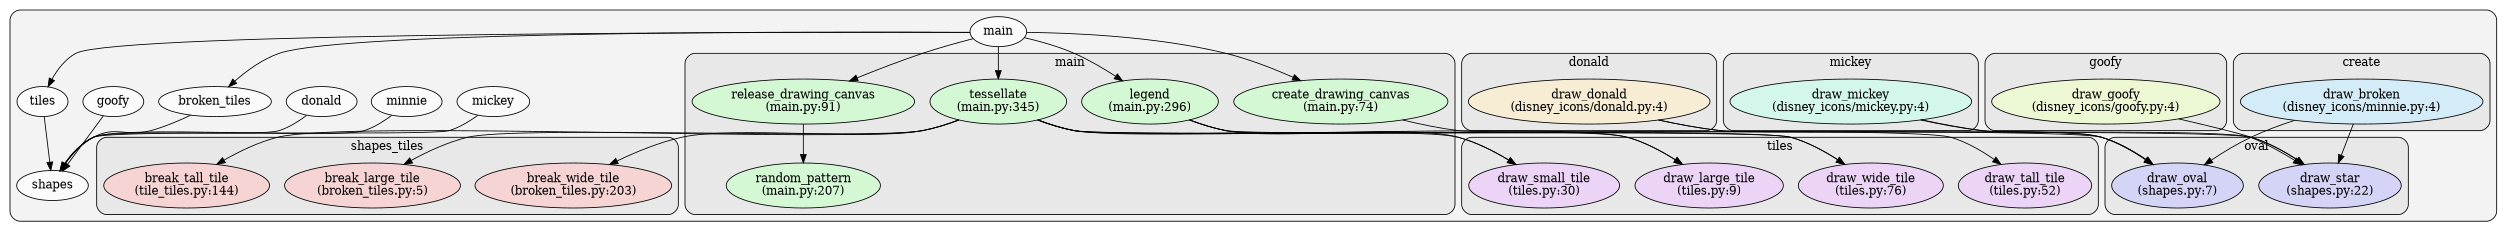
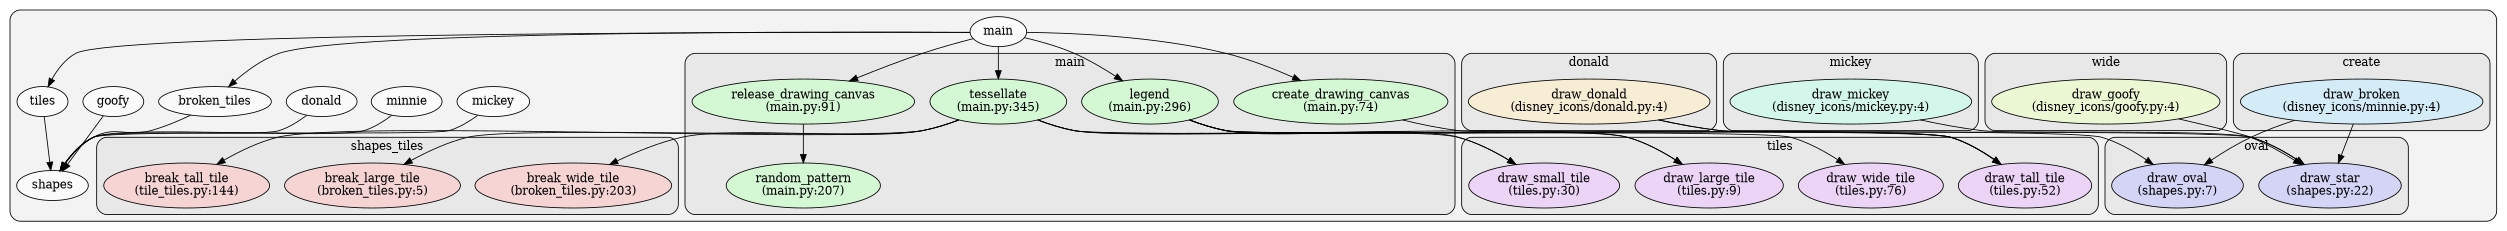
  digraph {
    clusterrank=local
    rankdir=TB
    node [fillcolor="#ffffffb2" fontcolor="#000000" group=3 style=filled]
    edge [color="#000000" style=solid]
    n1 [fillcolor="#feccccb2" group=0 label="break_large_tile\n(broken_tiles.py:5)"]
    n2 [fillcolor="#feccccb2" group=0 label="break_tall_tile\n(tile_tiles.py:144)"]
    n3 [fillcolor="#feccccb2" group=0 label="break_wide_tile\n(broken_tiles.py:203)"]
    n4 [fillcolor="#feeeccb2" group=1 label="draw_donald\n(disney_icons/donald.py:4)"]
    n5 [fillcolor="#edfeccb2" group=2 label="draw_goofy\n(disney_icons/goofy.py:4)"]
    n6 [fillcolor="#ccfeccb2" label="create_drawing_canvas\n(main.py:74)"]
    n7 [fillcolor="#ccfeccb2" label="legend\n(main.py:296)"]
    n8 [fillcolor="#ccfeccb2" label="random_pattern\n(main.py:207)"]
    n9 [fillcolor="#ccfeccb2" label="release_drawing_canvas\n(main.py:91)"]
    n10 [fillcolor="#ccfeccb2" label="tessellate\n(main.py:345)"]
    n11 [fillcolor="#ccfeeeb2" group=4 label="draw_mickey\n(disney_icons/mickey.py:4)"]
    n12 [fillcolor="#ccedfeb2" group=5 label="draw_broken\n(disney_icons/minnie.py:4)"]
    n13 [fillcolor="#ccccfeb2" group=6 label="draw_oval\n(shapes.py:7)"]
    n14 [fillcolor="#ccccfeb2" group=6 label="draw_star\n(shapes.py:22)"]
    n15 [fillcolor="#eeccfeb2" group=7 label="draw_large_tile\n(tiles.py:9)"]
    n16 [fillcolor="#eeccfeb2" group=7 label="draw_small_tile\n(tiles.py:30)"]
    n17 [fillcolor="#eeccfeb2" group=7 label="draw_tall_tile\n(tiles.py:52)"]
    n18 [fillcolor="#eeccfeb2" group=7 label="draw_wide_tile\n(tiles.py:76)"]
    n19 [group=0 label=broken_tiles]
    n20 [group=1 label=donald]
    n21 [group=2 label=goofy]
    n22 [label=main]
    n23 [group=4 label=mickey]
    n24 [group=5 label=minnie]
    n25 [group=6 label=shapes]
    n26 [group=7 label=tiles]
    subgraph cluster_1 {
      fillcolor="#80808018"
      style="filled,rounded"
      n19
      n20
      n21
      n22
      n23
      n24
      n25
      n26
      subgraph cluster_2 {
        fillcolor="#80808018"
        label=shapes_tiles
        style="filled,rounded"
        n1
        n2
        n3
      }
      subgraph cluster_3 {
        fillcolor="#80808018"
        label=donald
        style="filled,rounded"
        n4
      }
      subgraph cluster_4 {
        fillcolor="#80808018"
-       label=goofy
+       label=wide
        style="filled,rounded"
        n5
      }
      subgraph cluster_5 {
        fillcolor="#80808018"
        label=main
        style="filled,rounded"
        n6
        n7
        n8
        n9
        n10
      }
      subgraph cluster_6 {
        fillcolor="#80808018"
        label=mickey
        style="filled,rounded"
        n11
      }
      subgraph cluster_7 {
        fillcolor="#80808018"
        label=create
        style="filled,rounded"
        n12
      }
      subgraph cluster_8 {
        fillcolor="#80808018"
        label=oval
        style="filled,rounded"
        n13
        n14
      }
      subgraph cluster_9 {
        fillcolor="#80808018"
        label=tiles
        style="filled,rounded"
        n15
        n16
        n17
        n18
      }
    }
-   n4 -> n13
+   n4 -> n17
    n4 -> n14
    n5 -> n14
    n6 -> n13
    n7 -> n15
    n7 -> n16
+   n7 -> n17
    n7 -> n18
    n9 -> n8
    n10 -> n1
    n10 -> n2
    n10 -> n3
    n10 -> n15
    n10 -> n16
    n10 -> n17
-   n10 -> n18
-   n11 -> n13
    n11 -> n14
    n12 -> n13
    n12 -> n14
    n19 -> n25
    n20 -> n25
    n21 -> n25
    n22 -> n6
    n22 -> n7
    n22 -> n9
    n22 -> n10
    n22 -> n19
    n22 -> n26
    n23 -> n25
    n24 -> n25
    n26 -> n25
  }
